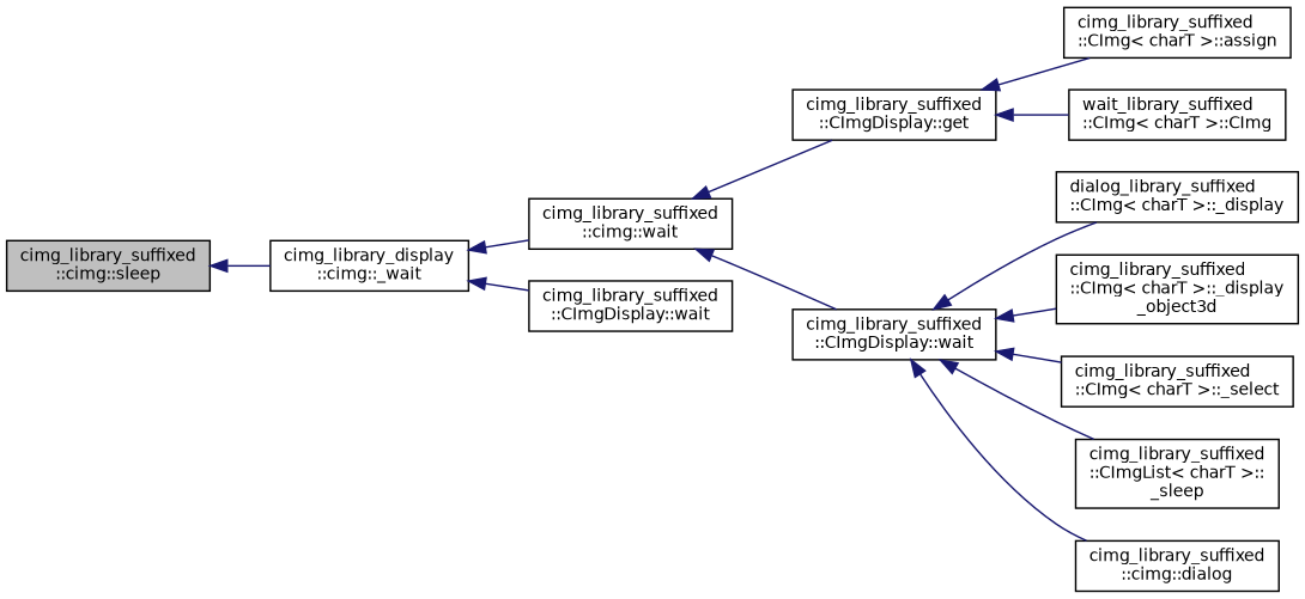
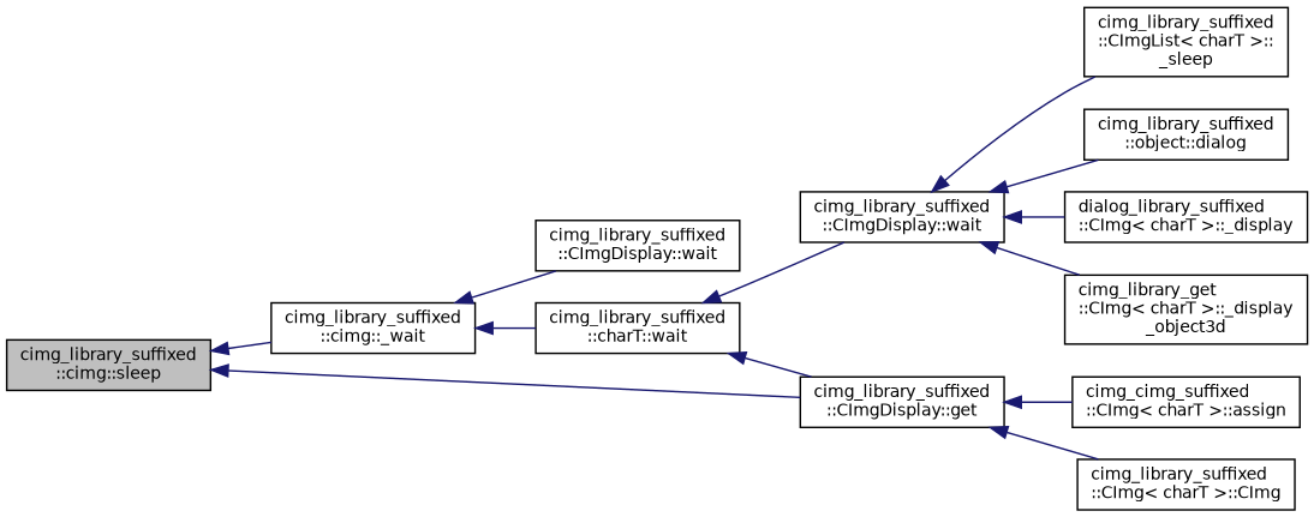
  digraph {
    rankdir=LR
    node [color=black fillcolor=white fontname=Helvetica fontsize=10 shape=record style=filled]
    edge [color=midnightblue dir=back fontname=Helvetica fontsize=10 labelfontname=Helvetica labelfontsize=10 style=solid]
    n1 [fillcolor=grey75 fontcolor=black height=0.2 label="cimg_library_suffixed\l::cimg::sleep" width=0.4]
-   n2 [height=0.2 label="cimg_library_display\l::cimg::_wait" width=0.4]
+   n2 [height=0.2 label="cimg_library_suffixed\l::cimg::_wait" width=0.4]
    n3 [height=0.2 label="cimg_library_suffixed\l::CImgDisplay::get" width=0.4]
-   n4 [height=0.2 label="cimg_library_suffixed\l::cimg::wait" width=0.4]
+   n4 [height=0.2 label="cimg_library_suffixed\l::charT::wait" width=0.4]
    n5 [height=0.2 label="cimg_library_suffixed\l::CImgDisplay::wait" width=0.4]
-   n6 [height=0.2 label="cimg_library_suffixed\l::CImg\< charT \>::assign" width=0.4]
-   n7 [height=0.2 label="wait_library_suffixed\l::CImg\< charT \>::CImg" width=0.4]
+   n6 [height=0.2 label="cimg_cimg_suffixed\l::CImg\< charT \>::assign" width=0.4]
+   n7 [height=0.2 label="cimg_library_suffixed\l::CImg\< charT \>::CImg" width=0.4]
    n8 [height=0.2 label="cimg_library_suffixed\l::CImgDisplay::wait" width=0.4]
    n9 [height=0.2 label="dialog_library_suffixed\l::CImg\< charT \>::_display" width=0.4]
-   n10 [height=0.2 label="cimg_library_suffixed\l::CImg\< charT \>::_display\l_object3d" width=0.4]
-   n11 [height=0.2 label="cimg_library_suffixed\l::CImg\< charT \>::_select" width=0.4]
+   n10 [height=0.2 label="cimg_library_get\l::CImg\< charT \>::_display\l_object3d" width=0.4]
    n12 [height=0.2 label="cimg_library_suffixed\l::CImgList\< charT \>::\l_sleep" width=0.4]
-   n13 [height=0.2 label="cimg_library_suffixed\l::cimg::dialog" width=0.4]
+   n13 [height=0.2 label="cimg_library_suffixed\l::object::dialog" width=0.4]
    n1 -> n2
+   n1 -> n3
    n2 -> n4
    n2 -> n5
    n3 -> n6
    n3 -> n7
    n4 -> n3
    n4 -> n8
    n8 -> n9
    n8 -> n10
-   n8 -> n11
    n8 -> n12
    n8 -> n13
  }
